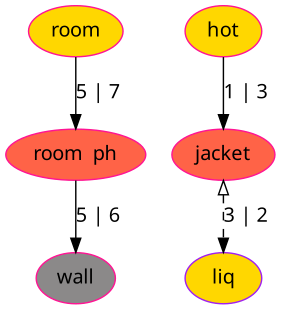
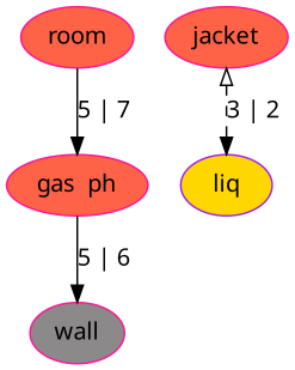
  digraph {
    fontname="Noto Sans"
    node [color=deeppink fillcolor=Gold1 fontname="Noto Sans" style=filled]
    edge [arrowhead=normal color=Black fontname="Noto Sans" style=solid]
-   n1 [label=room]
-   n2 [fillcolor=Tomato label="room  ph"]
-   n3 [label=hot]
+   n1 [fillcolor=Tomato label=room]
+   n2 [fillcolor=Tomato label="gas  ph"]
    n4 [fillcolor=Tomato label=jacket]
    n5 [color=purple label=liq]
    n6 [fillcolor=Snow4 label=wall]
    n1 -> n2 [label="5 | 7"]
    n2 -> n6 [label="5 | 6"]
-   n3 -> n4 [label="1 | 3"]
    n4 -> n5 [arrowtail=onormal dir=both label="3 | 2" style=dashed arrowhead=""]
  }
